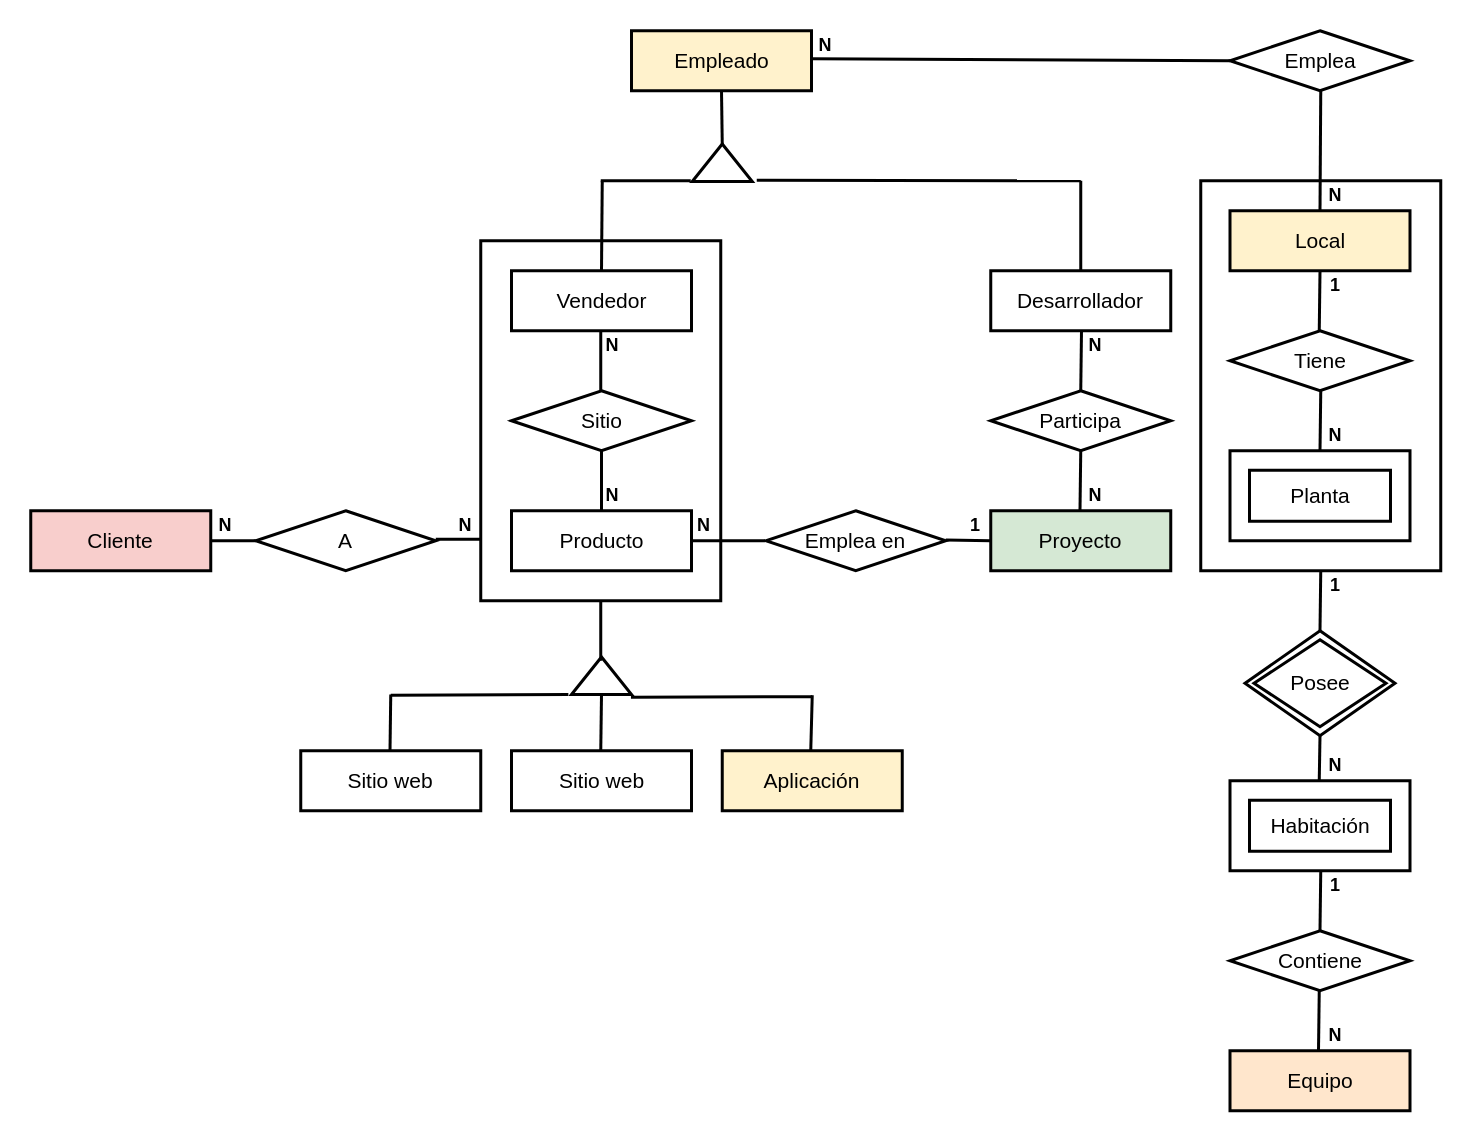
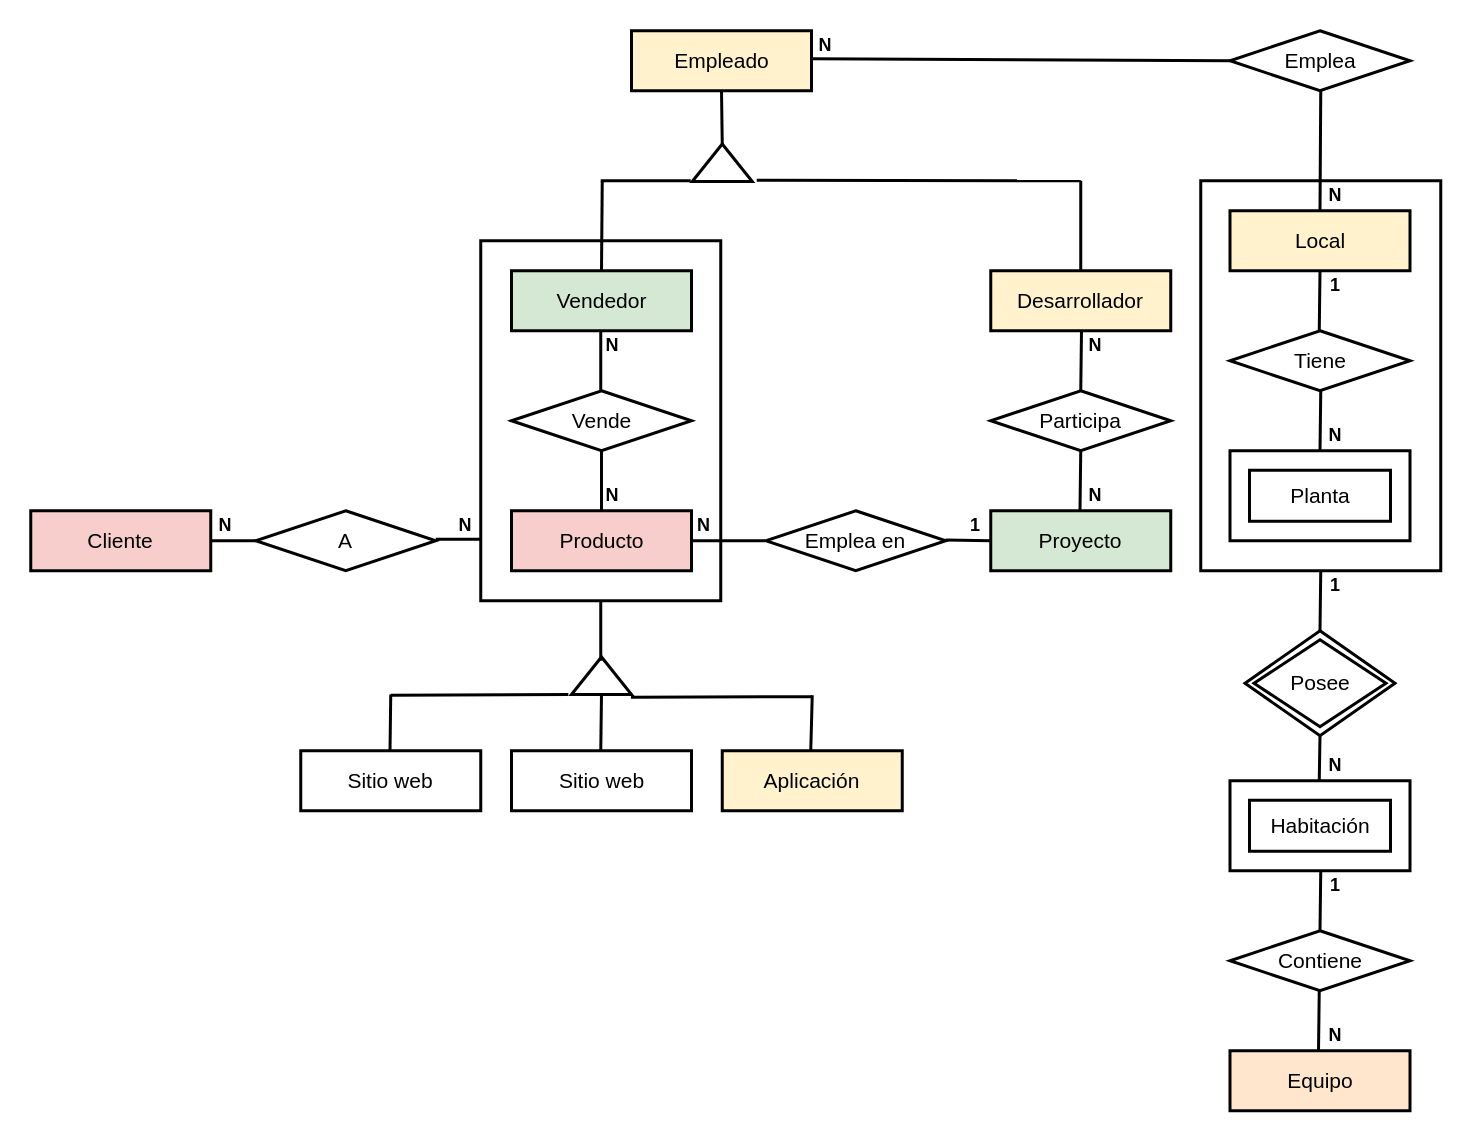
  <mxCell id="0" />
  <mxCell id="1" parent="0" />
  <mxCell id="2" value="" style="strokeWidth=2;whiteSpace=wrap;html=1;align=center;fontSize=14;" vertex="1" parent="1"><mxGeometry x="800" y="120" width="160" height="260" as="geometry" /></mxCell>
  <mxCell id="3" value="" style="strokeWidth=2;whiteSpace=wrap;html=1;align=center;fontSize=14;" vertex="1" parent="1"><mxGeometry x="320" y="160" width="160" height="240" as="geometry" /></mxCell>
  <mxCell id="4" value="Empleado" style="strokeWidth=2;whiteSpace=wrap;html=1;align=center;fontSize=14;fillColor=#fff2cc;" vertex="1" parent="1"><mxGeometry x="420.5" y="20" width="120" height="40" as="geometry" /></mxCell>
  <mxCell id="5" value="Local" style="strokeWidth=2;whiteSpace=wrap;html=1;align=center;fontSize=14;fillColor=#fff2cc;" vertex="1" parent="1"><mxGeometry x="819.5" y="140" width="120" height="40" as="geometry" /></mxCell>
  <mxCell id="6" value="Tiene" style="shape=rhombus;strokeWidth=2;fontSize=17;perimeter=rhombusPerimeter;whiteSpace=wrap;html=1;align=center;fontSize=14;" vertex="1" parent="1"><mxGeometry x="819.5" y="220" width="120" height="40" as="geometry" /></mxCell>
  <mxCell id="7" value="Planta" style="shape=ext;strokeWidth=2;margin=10;double=1;whiteSpace=wrap;html=1;align=center;fontSize=14;" vertex="1" parent="1"><mxGeometry x="819.5" y="300" width="120" height="60" as="geometry" /></mxCell>
  <mxCell id="8" value="Posee" style="shape=rhombus;double=1;strokeWidth=2;fontSize=17;perimeter=rhombusPerimeter;whiteSpace=wrap;html=1;align=center;fontSize=14;" vertex="1" parent="1"><mxGeometry x="829.5" y="420" width="100" height="70" as="geometry" /></mxCell>
  <mxCell id="9" value="Habitación" style="shape=ext;strokeWidth=2;margin=10;double=1;whiteSpace=wrap;html=1;align=center;fontSize=14;" vertex="1" parent="1"><mxGeometry x="819.5" y="520" width="120" height="60" as="geometry" /></mxCell>
  <mxCell id="10" value="Contiene" style="shape=rhombus;strokeWidth=2;fontSize=17;perimeter=rhombusPerimeter;whiteSpace=wrap;html=1;align=center;fontSize=14;" vertex="1" parent="1"><mxGeometry x="819.5" y="620" width="120" height="40" as="geometry" /></mxCell>
  <mxCell id="11" value="Equipo" style="strokeWidth=2;whiteSpace=wrap;html=1;align=center;fontSize=14;fillColor=#ffe6cc;" vertex="1" parent="1"><mxGeometry x="819.5" y="700" width="120" height="40" as="geometry" /></mxCell>
  <mxCell id="12" value="" style="triangle;whiteSpace=wrap;html=1;rotation=-90;strokeWidth=2;" vertex="1" parent="1"><mxGeometry x="468.5" y="88" width="25" height="40" as="geometry" /></mxCell>
- <mxCell id="13" value="Desarrollador" style="strokeWidth=2;whiteSpace=wrap;html=1;align=center;fontSize=14;" vertex="1" parent="1"><mxGeometry x="660" y="180" width="120" height="40" as="geometry" /></mxCell>
+ <mxCell id="13" value="Desarrollador" style="strokeWidth=2;whiteSpace=wrap;html=1;align=center;fontSize=14;fillColor=#fff2cc;" vertex="1" parent="1"><mxGeometry x="660" y="180" width="120" height="40" as="geometry" /></mxCell>
  <mxCell id="14" value="Participa" style="shape=rhombus;strokeWidth=2;fontSize=17;perimeter=rhombusPerimeter;whiteSpace=wrap;html=1;align=center;fontSize=14;" vertex="1" parent="1"><mxGeometry x="660" y="260" width="120" height="40" as="geometry" /></mxCell>
  <mxCell id="15" value="Proyecto" style="strokeWidth=2;whiteSpace=wrap;html=1;align=center;fontSize=14;fillColor=#d5e8d4;" vertex="1" parent="1"><mxGeometry x="660" y="340" width="120" height="40" as="geometry" /></mxCell>
  <mxCell id="16" value="" style="endArrow=none;html=1;exitX=1;exitY=0.5;exitDx=0;exitDy=0;strokeWidth=2;" edge="1" parent="1" source="12"><mxGeometry width="50" height="50" relative="1" as="geometry"><mxPoint x="430.5" y="110" as="sourcePoint" /><mxPoint x="480.5" y="60" as="targetPoint" /></mxGeometry></mxCell>
  <mxCell id="17" value="" style="endArrow=none;html=1;exitX=0.033;exitY=1.075;exitDx=0;exitDy=0;strokeWidth=2;exitPerimeter=0;" edge="1" parent="1" source="12"><mxGeometry width="50" height="50" relative="1" as="geometry"><mxPoint x="490.5" y="105" as="sourcePoint" /><mxPoint x="720" y="120" as="targetPoint" /></mxGeometry></mxCell>
  <mxCell id="18" value="" style="endArrow=none;html=1;strokeWidth=2;exitX=0.5;exitY=0;exitDx=0;exitDy=0;" edge="1" parent="1" source="13"><mxGeometry width="50" height="50" relative="1" as="geometry"><mxPoint x="669.5" y="180" as="sourcePoint" /><mxPoint x="720" y="120" as="targetPoint" /></mxGeometry></mxCell>
- <mxCell id="19" value="Vendedor" style="strokeWidth=2;whiteSpace=wrap;html=1;align=center;fontSize=14;" vertex="1" parent="1"><mxGeometry x="340.5" y="180" width="120" height="40" as="geometry" /></mxCell>
- <mxCell id="20" value="Sitio" style="shape=rhombus;strokeWidth=2;fontSize=17;perimeter=rhombusPerimeter;whiteSpace=wrap;html=1;align=center;fontSize=14;" vertex="1" parent="1"><mxGeometry x="340.5" y="260" width="120" height="40" as="geometry" /></mxCell>
- <mxCell id="21" value="Producto" style="strokeWidth=2;whiteSpace=wrap;html=1;align=center;fontSize=14;" vertex="1" parent="1"><mxGeometry x="340.5" y="340" width="120" height="40" as="geometry" /></mxCell>
+ <mxCell id="19" value="Vendedor" style="strokeWidth=2;whiteSpace=wrap;html=1;align=center;fontSize=14;fillColor=#d5e8d4;" vertex="1" parent="1"><mxGeometry x="340.5" y="180" width="120" height="40" as="geometry" /></mxCell>
+ <mxCell id="20" value="Vende" style="shape=rhombus;strokeWidth=2;fontSize=17;perimeter=rhombusPerimeter;whiteSpace=wrap;html=1;align=center;fontSize=14;" vertex="1" parent="1"><mxGeometry x="340.5" y="260" width="120" height="40" as="geometry" /></mxCell>
+ <mxCell id="21" value="Producto" style="strokeWidth=2;whiteSpace=wrap;html=1;align=center;fontSize=14;fillColor=#f8cecc;" vertex="1" parent="1"><mxGeometry x="340.5" y="340" width="120" height="40" as="geometry" /></mxCell>
  <mxCell id="22" value="" style="triangle;whiteSpace=wrap;html=1;rotation=-90;strokeWidth=2;" vertex="1" parent="1"><mxGeometry x="388" y="430" width="25" height="40" as="geometry" /></mxCell>
  <mxCell id="23" value="Aplicación" style="strokeWidth=2;whiteSpace=wrap;html=1;align=center;fontSize=14;fillColor=#fff2cc;" vertex="1" parent="1"><mxGeometry x="481" y="500" width="120" height="40" as="geometry" /></mxCell>
  <mxCell id="24" value="Sitio web" style="strokeWidth=2;whiteSpace=wrap;html=1;align=center;fontSize=14;" vertex="1" parent="1"><mxGeometry x="340.5" y="500" width="120" height="40" as="geometry" /></mxCell>
  <mxCell id="25" value="Sitio web" style="strokeWidth=2;whiteSpace=wrap;html=1;align=center;fontSize=14;" vertex="1" parent="1"><mxGeometry x="200" y="500" width="120" height="40" as="geometry" /></mxCell>
  <mxCell id="26" value="A" style="shape=rhombus;strokeWidth=2;fontSize=17;perimeter=rhombusPerimeter;whiteSpace=wrap;html=1;align=center;fontSize=14;" vertex="1" parent="1"><mxGeometry x="170" y="340" width="120" height="40" as="geometry" /></mxCell>
  <mxCell id="27" value="Cliente" style="strokeWidth=2;whiteSpace=wrap;html=1;align=center;fontSize=14;fillColor=#f8cecc;" vertex="1" parent="1"><mxGeometry x="20" y="340" width="120" height="40" as="geometry" /></mxCell>
  <mxCell id="28" value="" style="endArrow=none;html=1;strokeWidth=2;" edge="1" parent="1"><mxGeometry width="50" height="50" relative="1" as="geometry"><mxPoint x="400.5" y="180" as="sourcePoint" /><mxPoint x="401" y="120" as="targetPoint" /></mxGeometry></mxCell>
  <mxCell id="29" value="" style="endArrow=none;html=1;strokeWidth=2;" edge="1" parent="1"><mxGeometry width="50" height="50" relative="1" as="geometry"><mxPoint x="400" y="120" as="sourcePoint" /><mxPoint x="460" y="120" as="targetPoint" /></mxGeometry></mxCell>
  <mxCell id="30" value="Emplea" style="shape=rhombus;strokeWidth=2;fontSize=17;perimeter=rhombusPerimeter;whiteSpace=wrap;html=1;align=center;fontSize=14;" vertex="1" parent="1"><mxGeometry x="819.5" y="20" width="120" height="40" as="geometry" /></mxCell>
  <mxCell id="31" value="" style="endArrow=none;html=1;exitX=0.033;exitY=1.075;exitDx=0;exitDy=0;strokeWidth=2;exitPerimeter=0;entryX=0;entryY=0.5;entryDx=0;entryDy=0;" edge="1" parent="1" target="30"><mxGeometry width="50" height="50" relative="1" as="geometry"><mxPoint x="540.5" y="38.675" as="sourcePoint" /><mxPoint x="677" y="39" as="targetPoint" /></mxGeometry></mxCell>
  <mxCell id="32" value="" style="endArrow=none;html=1;exitX=0.033;exitY=1.075;exitDx=0;exitDy=0;strokeWidth=2;exitPerimeter=0;entryX=0.5;entryY=0;entryDx=0;entryDy=0;" edge="1" parent="1" target="5"><mxGeometry width="50" height="50" relative="1" as="geometry"><mxPoint x="880" y="60.175" as="sourcePoint" /><mxPoint x="1016.5" y="60.5" as="targetPoint" /></mxGeometry></mxCell>
  <mxCell id="33" value="" style="endArrow=none;html=1;exitX=0.033;exitY=1.075;exitDx=0;exitDy=0;strokeWidth=2;exitPerimeter=0;" edge="1" parent="1"><mxGeometry width="50" height="50" relative="1" as="geometry"><mxPoint x="879.5" y="180.175" as="sourcePoint" /><mxPoint x="879" y="220" as="targetPoint" /></mxGeometry></mxCell>
  <mxCell id="34" value="" style="endArrow=none;html=1;exitX=0.033;exitY=1.075;exitDx=0;exitDy=0;strokeWidth=2;exitPerimeter=0;" edge="1" parent="1"><mxGeometry width="50" height="50" relative="1" as="geometry"><mxPoint x="880" y="260.175" as="sourcePoint" /><mxPoint x="879.5" y="300" as="targetPoint" /></mxGeometry></mxCell>
  <mxCell id="35" value="" style="endArrow=none;html=1;exitX=0.5;exitY=1;exitDx=0;exitDy=0;strokeWidth=2;entryX=0.5;entryY=0;entryDx=0;entryDy=0;" edge="1" parent="1" source="2" target="8"><mxGeometry width="50" height="50" relative="1" as="geometry"><mxPoint x="871.5" y="380.175" as="sourcePoint" /><mxPoint x="1008" y="380.5" as="targetPoint" /></mxGeometry></mxCell>
  <mxCell id="36" value="" style="endArrow=none;html=1;exitX=0.5;exitY=1;exitDx=0;exitDy=0;strokeWidth=2;" edge="1" parent="1"><mxGeometry width="50" height="50" relative="1" as="geometry"><mxPoint x="879.5" y="490" as="sourcePoint" /><mxPoint x="879" y="520" as="targetPoint" /></mxGeometry></mxCell>
  <mxCell id="37" value="" style="endArrow=none;html=1;exitX=0.5;exitY=1;exitDx=0;exitDy=0;strokeWidth=2;entryX=0.5;entryY=0;entryDx=0;entryDy=0;" edge="1" parent="1" target="10"><mxGeometry width="50" height="50" relative="1" as="geometry"><mxPoint x="880" y="580" as="sourcePoint" /><mxPoint x="879.5" y="610" as="targetPoint" /></mxGeometry></mxCell>
  <mxCell id="38" value="" style="endArrow=none;html=1;exitX=0.5;exitY=1;exitDx=0;exitDy=0;strokeWidth=2;entryX=0.5;entryY=0;entryDx=0;entryDy=0;" edge="1" parent="1"><mxGeometry width="50" height="50" relative="1" as="geometry"><mxPoint x="879" y="660" as="sourcePoint" /><mxPoint x="878.5" y="700" as="targetPoint" /></mxGeometry></mxCell>
  <mxCell id="39" value="" style="endArrow=none;html=1;strokeWidth=2;exitX=0.5;exitY=0;exitDx=0;exitDy=0;" edge="1" parent="1" source="14"><mxGeometry width="50" height="50" relative="1" as="geometry"><mxPoint x="720.5" y="250" as="sourcePoint" /><mxPoint x="720.5" y="220" as="targetPoint" /></mxGeometry></mxCell>
  <mxCell id="40" value="" style="endArrow=none;html=1;strokeWidth=2;exitX=0.5;exitY=0;exitDx=0;exitDy=0;" edge="1" parent="1"><mxGeometry width="50" height="50" relative="1" as="geometry"><mxPoint x="719.5" y="340" as="sourcePoint" /><mxPoint x="720" y="300" as="targetPoint" /></mxGeometry></mxCell>
  <mxCell id="41" value="Emplea en" style="shape=rhombus;strokeWidth=2;fontSize=17;perimeter=rhombusPerimeter;whiteSpace=wrap;html=1;align=center;fontSize=14;" vertex="1" parent="1"><mxGeometry x="510" y="340" width="120" height="40" as="geometry" /></mxCell>
  <mxCell id="42" value="" style="endArrow=none;html=1;strokeWidth=2;entryX=1;entryY=0.5;entryDx=0;entryDy=0;" edge="1" parent="1" target="21"><mxGeometry width="50" height="50" relative="1" as="geometry"><mxPoint x="509.5" y="360" as="sourcePoint" /><mxPoint x="510" y="300" as="targetPoint" /></mxGeometry></mxCell>
  <mxCell id="43" value="" style="endArrow=none;html=1;strokeWidth=2;entryX=1;entryY=0.5;entryDx=0;entryDy=0;" edge="1" parent="1"><mxGeometry width="50" height="50" relative="1" as="geometry"><mxPoint x="660" y="360" as="sourcePoint" /><mxPoint x="630" y="359.5" as="targetPoint" /></mxGeometry></mxCell>
  <mxCell id="44" value="" style="endArrow=none;html=1;strokeWidth=2;" edge="1" parent="1"><mxGeometry width="50" height="50" relative="1" as="geometry"><mxPoint x="400" y="440" as="sourcePoint" /><mxPoint x="400" y="400" as="targetPoint" /></mxGeometry></mxCell>
  <mxCell id="45" value="" style="endArrow=none;html=1;strokeWidth=2;entryX=0;entryY=0.5;entryDx=0;entryDy=0;" edge="1" parent="1" target="22"><mxGeometry width="50" height="50" relative="1" as="geometry"><mxPoint x="400" y="500" as="sourcePoint" /><mxPoint x="400" y="460" as="targetPoint" /></mxGeometry></mxCell>
  <mxCell id="46" value="" style="endArrow=none;html=1;strokeWidth=2;" edge="1" parent="1"><mxGeometry width="50" height="50" relative="1" as="geometry"><mxPoint x="540" y="500" as="sourcePoint" /><mxPoint x="541" y="463" as="targetPoint" /></mxGeometry></mxCell>
  <mxCell id="47" value="" style="endArrow=none;html=1;strokeWidth=2;entryX=0;entryY=0.5;entryDx=0;entryDy=0;" edge="1" parent="1"><mxGeometry width="50" height="50" relative="1" as="geometry"><mxPoint x="259.5" y="500" as="sourcePoint" /><mxPoint x="260" y="462.5" as="targetPoint" /></mxGeometry></mxCell>
  <mxCell id="48" value="" style="endArrow=none;html=1;strokeWidth=2;exitX=-0.003;exitY=-0.052;exitDx=0;exitDy=0;exitPerimeter=0;" edge="1" parent="1" source="22"><mxGeometry width="50" height="50" relative="1" as="geometry"><mxPoint x="380" y="457.5" as="sourcePoint" /><mxPoint x="260" y="463" as="targetPoint" /></mxGeometry></mxCell>
  <mxCell id="49" value="" style="endArrow=none;html=1;strokeWidth=2;entryX=-0.071;entryY=0.991;entryDx=0;entryDy=0;entryPerimeter=0;" edge="1" parent="1" target="22"><mxGeometry width="50" height="50" relative="1" as="geometry"><mxPoint x="541" y="464" as="sourcePoint" /><mxPoint x="423" y="461" as="targetPoint" /></mxGeometry></mxCell>
  <mxCell id="50" value="" style="endArrow=none;html=1;strokeWidth=2;" edge="1" parent="1"><mxGeometry width="50" height="50" relative="1" as="geometry"><mxPoint x="320" y="359" as="sourcePoint" /><mxPoint x="290" y="359" as="targetPoint" /></mxGeometry></mxCell>
  <mxCell id="51" value="" style="endArrow=none;html=1;strokeWidth=2;" edge="1" parent="1"><mxGeometry width="50" height="50" relative="1" as="geometry"><mxPoint x="170" y="360" as="sourcePoint" /><mxPoint x="140" y="360" as="targetPoint" /></mxGeometry></mxCell>
  <mxCell id="52" value="N" style="text;html=1;strokeColor=none;fillColor=none;align=center;verticalAlign=middle;whiteSpace=wrap;rounded=0;strokeWidth=1;fontStyle=1" vertex="1" parent="1"><mxGeometry x="130" y="340" width="40" height="20" as="geometry" /></mxCell>
  <mxCell id="53" value="N" style="text;html=1;strokeColor=none;fillColor=none;align=center;verticalAlign=middle;whiteSpace=wrap;rounded=0;strokeWidth=1;fontStyle=1" vertex="1" parent="1"><mxGeometry x="290" y="340" width="40" height="20" as="geometry" /></mxCell>
  <mxCell id="54" value="N" style="text;html=1;strokeColor=none;fillColor=none;align=center;verticalAlign=middle;whiteSpace=wrap;rounded=0;strokeWidth=1;fontStyle=1" vertex="1" parent="1"><mxGeometry x="388" y="320" width="40" height="20" as="geometry" /></mxCell>
  <mxCell id="55" value="" style="endArrow=none;html=1;strokeWidth=2;" edge="1" parent="1"><mxGeometry width="50" height="50" relative="1" as="geometry"><mxPoint x="400" y="260" as="sourcePoint" /><mxPoint x="400" y="220" as="targetPoint" /></mxGeometry></mxCell>
  <mxCell id="56" value="" style="endArrow=none;html=1;strokeWidth=2;" edge="1" parent="1"><mxGeometry width="50" height="50" relative="1" as="geometry"><mxPoint x="400.5" y="340" as="sourcePoint" /><mxPoint x="400.5" y="300" as="targetPoint" /></mxGeometry></mxCell>
  <mxCell id="57" value="N" style="text;html=1;strokeColor=none;fillColor=none;align=center;verticalAlign=middle;whiteSpace=wrap;rounded=0;strokeWidth=1;fontStyle=1" vertex="1" parent="1"><mxGeometry x="388" y="220" width="40" height="20" as="geometry" /></mxCell>
  <mxCell id="58" value="N" style="text;html=1;strokeColor=none;fillColor=none;align=center;verticalAlign=middle;whiteSpace=wrap;rounded=0;strokeWidth=1;fontStyle=1" vertex="1" parent="1"><mxGeometry x="448.5" y="340" width="40" height="20" as="geometry" /></mxCell>
  <mxCell id="59" value="N" style="text;html=1;strokeColor=none;fillColor=none;align=center;verticalAlign=middle;whiteSpace=wrap;rounded=0;strokeWidth=1;fontStyle=1" vertex="1" parent="1"><mxGeometry x="710" y="320" width="40" height="20" as="geometry" /></mxCell>
  <mxCell id="60" value="N" style="text;html=1;strokeColor=none;fillColor=none;align=center;verticalAlign=middle;whiteSpace=wrap;rounded=0;strokeWidth=1;fontStyle=1" vertex="1" parent="1"><mxGeometry x="710" y="220" width="40" height="20" as="geometry" /></mxCell>
  <mxCell id="61" value="N" style="text;html=1;strokeColor=none;fillColor=none;align=center;verticalAlign=middle;whiteSpace=wrap;rounded=0;strokeWidth=1;fontStyle=1" vertex="1" parent="1"><mxGeometry x="530" y="20" width="40" height="20" as="geometry" /></mxCell>
  <mxCell id="62" value="N" style="text;html=1;strokeColor=none;fillColor=none;align=center;verticalAlign=middle;whiteSpace=wrap;rounded=0;strokeWidth=1;fontStyle=1" vertex="1" parent="1"><mxGeometry x="870" y="120" width="40" height="20" as="geometry" /></mxCell>
  <mxCell id="63" value="N" style="text;html=1;strokeColor=none;fillColor=none;align=center;verticalAlign=middle;whiteSpace=wrap;rounded=0;strokeWidth=1;fontStyle=1" vertex="1" parent="1"><mxGeometry x="870" y="280" width="40" height="20" as="geometry" /></mxCell>
  <mxCell id="64" value="N" style="text;html=1;strokeColor=none;fillColor=none;align=center;verticalAlign=middle;whiteSpace=wrap;rounded=0;strokeWidth=1;fontStyle=1" vertex="1" parent="1"><mxGeometry x="870" y="500" width="40" height="20" as="geometry" /></mxCell>
  <mxCell id="65" value="N" style="text;html=1;strokeColor=none;fillColor=none;align=center;verticalAlign=middle;whiteSpace=wrap;rounded=0;strokeWidth=1;fontStyle=1" vertex="1" parent="1"><mxGeometry x="870" y="680" width="40" height="20" as="geometry" /></mxCell>
  <mxCell id="66" value="1" style="text;html=1;strokeColor=none;fillColor=none;align=center;verticalAlign=middle;whiteSpace=wrap;rounded=0;strokeWidth=1;fontStyle=1" vertex="1" parent="1"><mxGeometry x="630" y="340" width="40" height="20" as="geometry" /></mxCell>
  <mxCell id="67" value="1" style="text;html=1;strokeColor=none;fillColor=none;align=center;verticalAlign=middle;whiteSpace=wrap;rounded=0;strokeWidth=1;fontStyle=1" vertex="1" parent="1"><mxGeometry x="870" y="380" width="40" height="20" as="geometry" /></mxCell>
  <mxCell id="68" value="1" style="text;html=1;strokeColor=none;fillColor=none;align=center;verticalAlign=middle;whiteSpace=wrap;rounded=0;strokeWidth=1;fontStyle=1" vertex="1" parent="1"><mxGeometry x="870" y="580" width="40" height="20" as="geometry" /></mxCell>
  <mxCell id="69" value="1" style="text;html=1;strokeColor=none;fillColor=none;align=center;verticalAlign=middle;whiteSpace=wrap;rounded=0;strokeWidth=1;fontStyle=1" vertex="1" parent="1"><mxGeometry x="870" y="180" width="40" height="20" as="geometry" /></mxCell>
